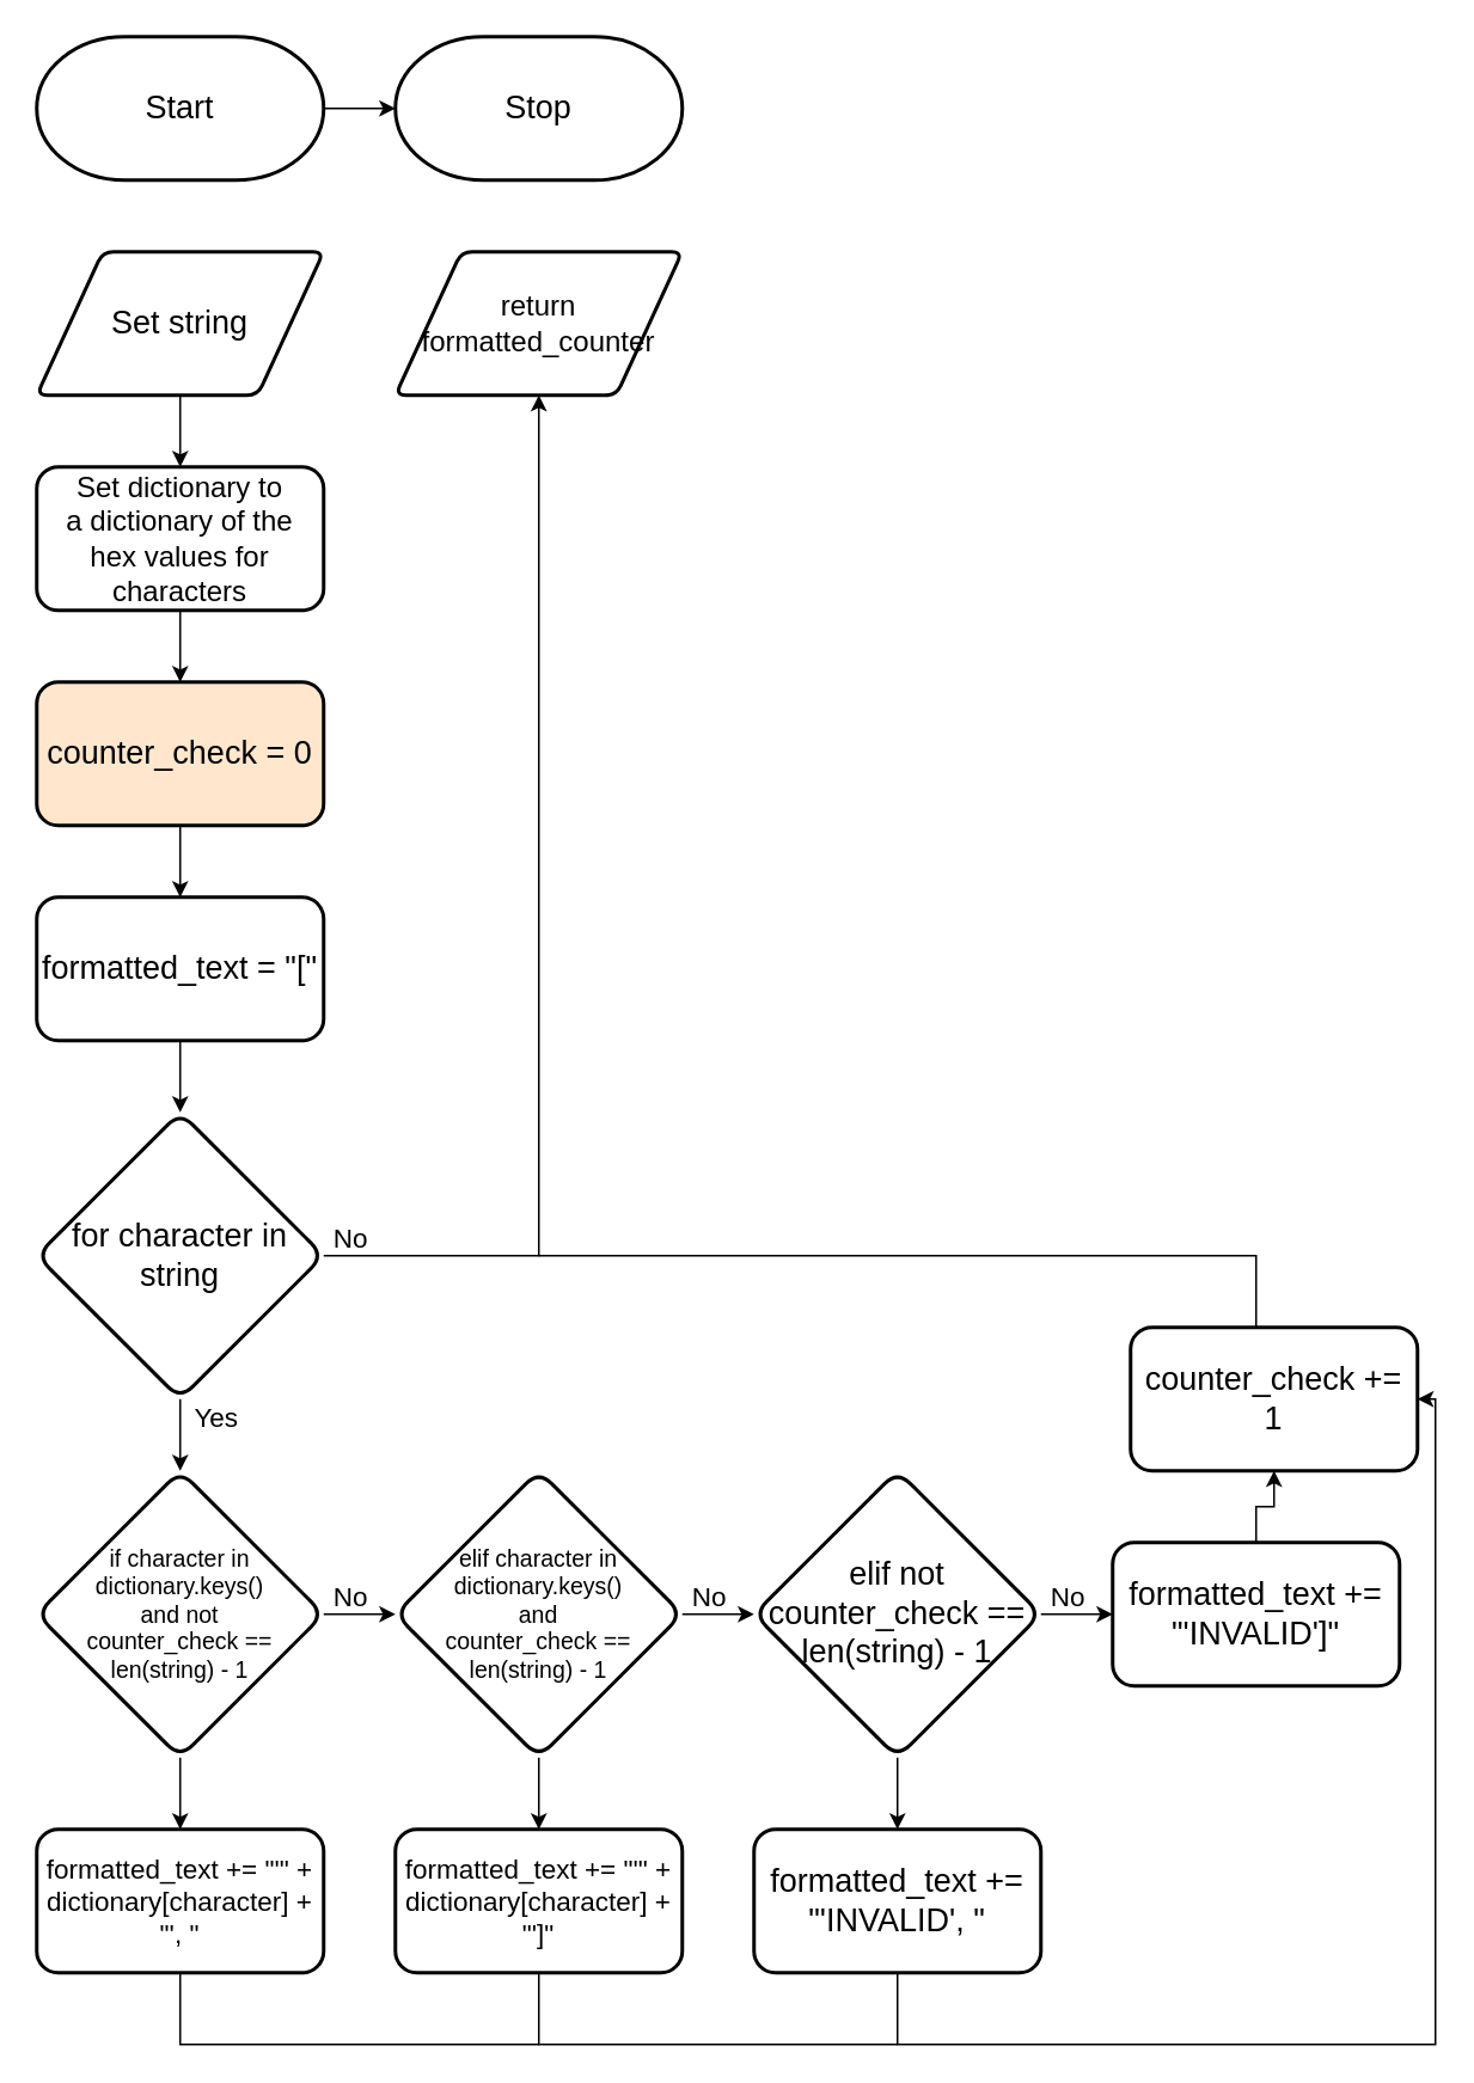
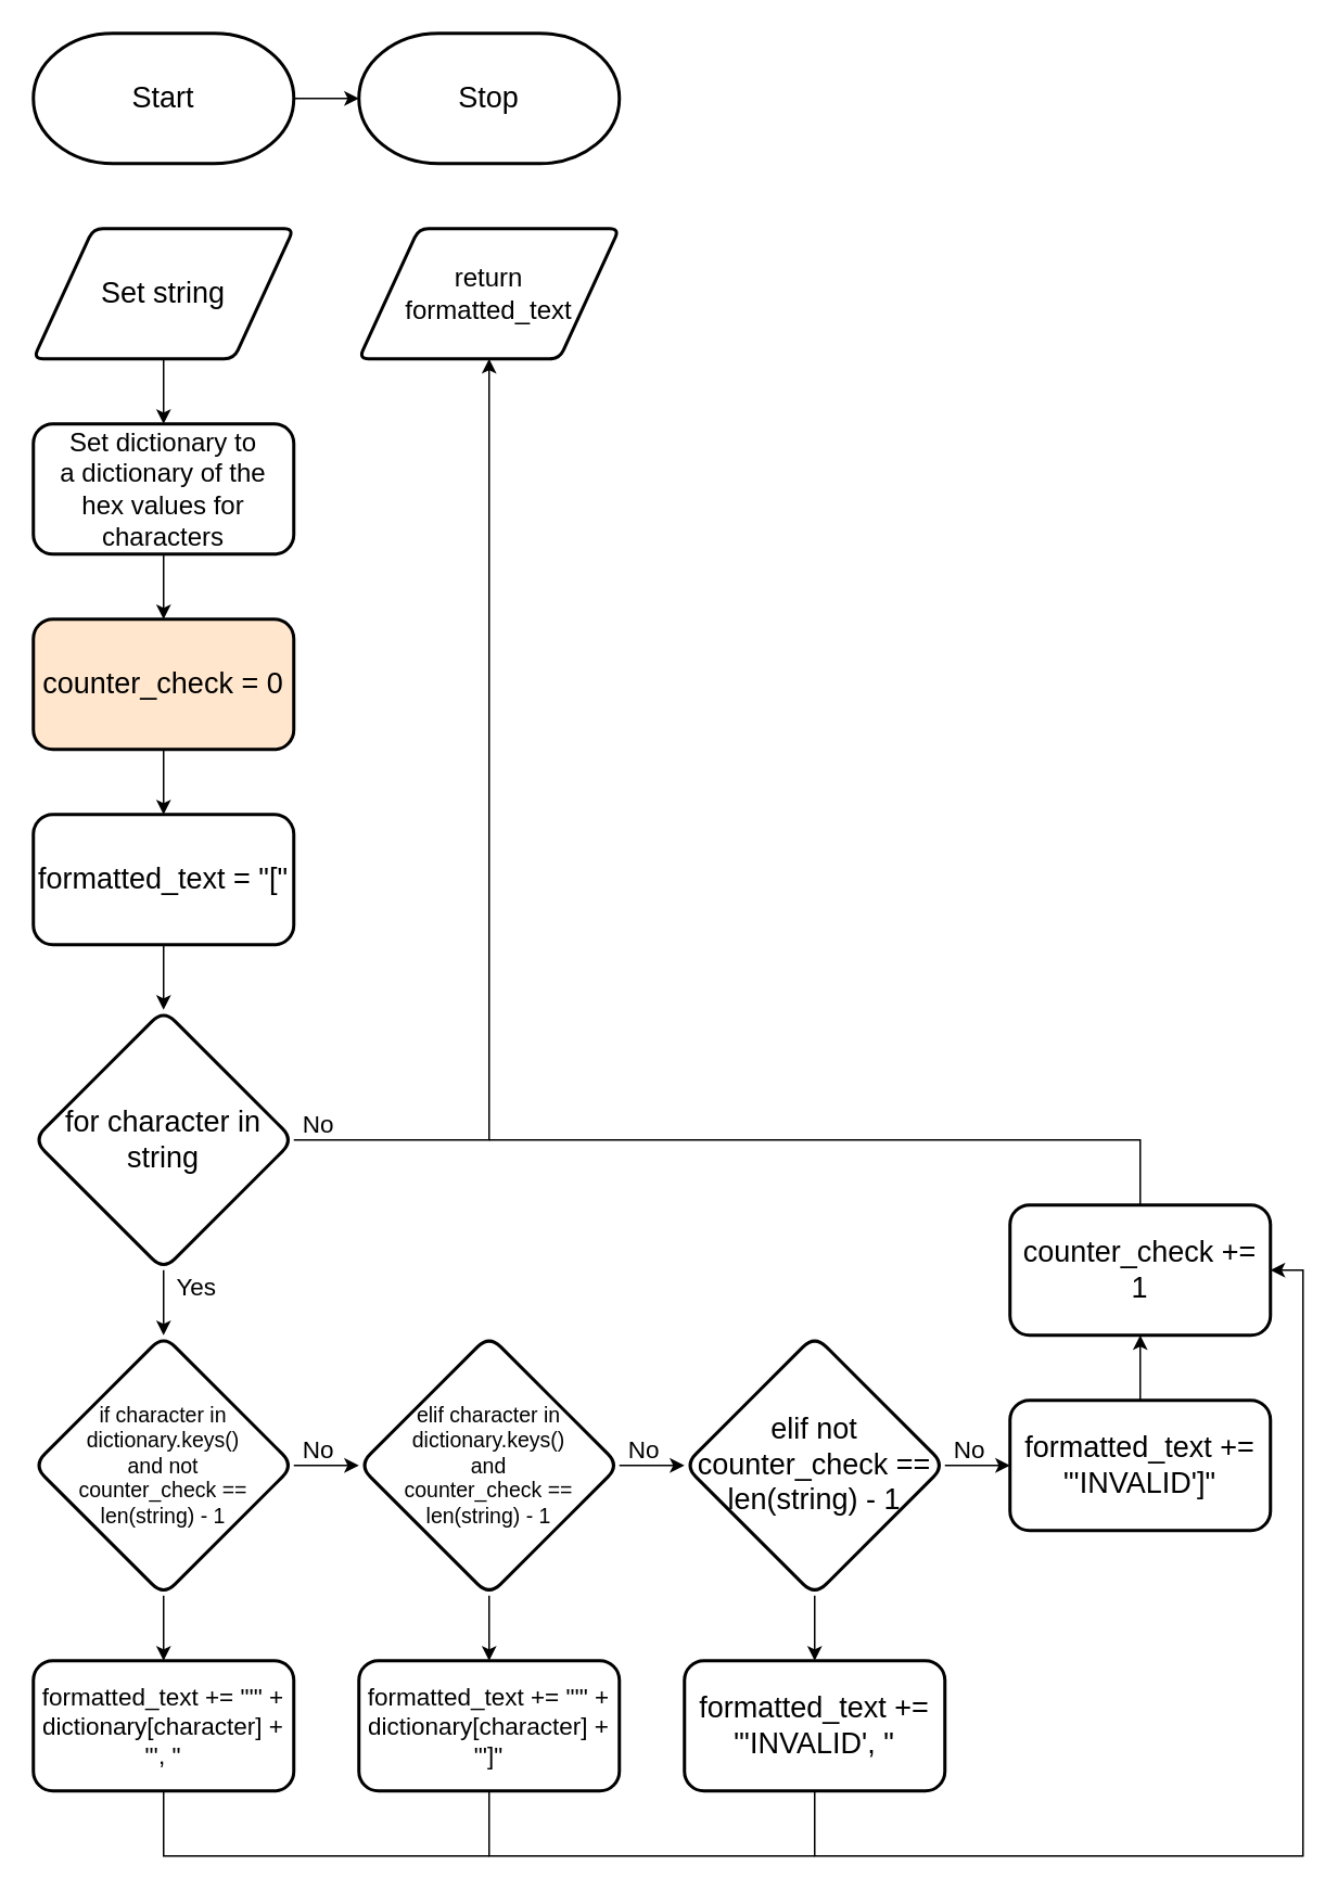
  <mxCell id="0" />
  <mxCell id="1" parent="0" />
  <mxCell id="2" style="edgeStyle=orthogonalEdgeStyle;rounded=0;html=1;fontSize=15;" parent="1" source="3" target="4" edge="1"><mxGeometry relative="1" as="geometry" /></mxCell>
  <mxCell id="3" value="&lt;font style=&quot;font-size: 18px&quot;&gt;Start&lt;/font&gt;" style="strokeWidth=2;html=1;shape=mxgraph.flowchart.terminator;whiteSpace=wrap;" parent="1" vertex="1"><mxGeometry x="20" width="160" height="80" as="geometry" y="20" /></mxCell>
  <mxCell id="4" value="&lt;font style=&quot;font-size: 18px&quot;&gt;Stop&lt;/font&gt;" style="strokeWidth=2;html=1;shape=mxgraph.flowchart.terminator;whiteSpace=wrap;" parent="1" vertex="1"><mxGeometry x="220" width="160" height="80" as="geometry" y="20" /></mxCell>
  <mxCell id="5" style="edgeStyle=none;html=1;entryX=0.5;entryY=0;entryDx=0;entryDy=0;fontSize=18;" parent="1" source="6" target="11" edge="1"><mxGeometry relative="1" as="geometry" /></mxCell>
  <mxCell id="6" value="Set string" style="shape=parallelogram;html=1;strokeWidth=2;perimeter=parallelogramPerimeter;whiteSpace=wrap;rounded=1;arcSize=12;size=0.23;fontSize=18;" parent="1" vertex="1"><mxGeometry x="20" y="140" width="160" height="80" as="geometry" /></mxCell>
  <mxCell id="7" style="edgeStyle=none;html=1;entryX=0.5;entryY=0;entryDx=0;entryDy=0;fontSize=15;" parent="1" edge="1"><mxGeometry relative="1" as="geometry"><mxPoint x="100" y="820" as="targetPoint" /><mxPoint x="100" y="780" as="sourcePoint" /></mxGeometry></mxCell>
  <mxCell id="8" value="&lt;font style=&quot;font-size: 15px&quot;&gt;Yes&lt;/font&gt;" style="text;html=1;align=center;verticalAlign=middle;resizable=0;points=[];autosize=1;strokeColor=none;fillColor=none;fontSize=8;fontFamily=Helvetica;fontColor=default;" parent="1" vertex="1"><mxGeometry x="100" y="780" width="40" height="20" as="geometry" /></mxCell>
  <mxCell id="9" value="&lt;font style=&quot;font-size: 15px&quot;&gt;No&lt;br&gt;&lt;/font&gt;" style="text;html=1;align=center;verticalAlign=middle;resizable=0;points=[];autosize=1;strokeColor=none;fillColor=none;fontSize=8;fontFamily=Helvetica;fontColor=default;" parent="1" vertex="1"><mxGeometry x="180" y="680" width="30" height="20" as="geometry" /></mxCell>
  <mxCell id="10" style="edgeStyle=none;html=1;entryX=0.5;entryY=0;entryDx=0;entryDy=0;fontSize=15;" parent="1" source="11" edge="1"><mxGeometry relative="1" as="geometry"><mxPoint x="100" y="380" as="targetPoint" /></mxGeometry></mxCell>
  <mxCell id="11" value="Set dictionary to&lt;br style=&quot;font-size: 13px;&quot;&gt;a dictionary of the&lt;br style=&quot;font-size: 13px;&quot;&gt;hex values for&lt;br style=&quot;font-size: 13px;&quot;&gt;characters" style="rounded=1;whiteSpace=wrap;html=1;fontSize=16;strokeWidth=2;" parent="1" vertex="1"><mxGeometry x="20" y="260" width="160" height="80" as="geometry" /></mxCell>
- <mxCell id="12" value="return&lt;br style=&quot;font-size: 16px;&quot;&gt;formatted_counter" style="shape=parallelogram;html=1;strokeWidth=2;perimeter=parallelogramPerimeter;whiteSpace=wrap;rounded=1;arcSize=12;size=0.23;fontSize=16;" parent="1" vertex="1"><mxGeometry x="220" y="140" width="160" height="80" as="geometry" /></mxCell>
+ <mxCell id="12" value="return&lt;br style=&quot;font-size: 16px;&quot;&gt;formatted_text" style="shape=parallelogram;html=1;strokeWidth=2;perimeter=parallelogramPerimeter;whiteSpace=wrap;rounded=1;arcSize=12;size=0.23;fontSize=16;" parent="1" vertex="1"><mxGeometry x="220" y="140" width="160" height="80" as="geometry" /></mxCell>
  <mxCell id="13" value="&lt;font style=&quot;font-size: 18px;&quot;&gt;for character in string&lt;br style=&quot;font-size: 18px;&quot;&gt;&lt;/font&gt;" style="rhombus;whiteSpace=wrap;html=1;rounded=1;fontFamily=Helvetica;fontSize=18;fontColor=default;strokeColor=default;strokeWidth=2;fillColor=default;" parent="1" vertex="1"><mxGeometry x="20" y="620" width="160" height="160" as="geometry" /></mxCell>
  <mxCell id="14" style="edgeStyle=none;html=1;entryX=0.5;entryY=0;entryDx=0;entryDy=0;fontSize=18;" edge="1" parent="1" source="15" target="18"><mxGeometry relative="1" as="geometry" /></mxCell>
  <mxCell id="15" value="counter_check = 0" style="rounded=1;whiteSpace=wrap;html=1;fontSize=18;strokeWidth=2;fillColor=#ffe6cc;" parent="1" vertex="1"><mxGeometry x="20" y="380" width="160" height="80" as="geometry" /></mxCell>
  <mxCell id="16" style="edgeStyle=orthogonalEdgeStyle;html=1;exitX=1;exitY=0.5;exitDx=0;exitDy=0;rounded=0;" parent="1" source="13" target="12" edge="1"><mxGeometry relative="1" as="geometry"><mxPoint x="300" y="340" as="sourcePoint" /></mxGeometry></mxCell>
  <mxCell id="17" style="edgeStyle=none;html=1;entryX=0.5;entryY=0;entryDx=0;entryDy=0;fontSize=16;" edge="1" parent="1" source="18" target="13"><mxGeometry relative="1" as="geometry" /></mxCell>
  <mxCell id="18" value="formatted_text = &quot;[&quot;" style="rounded=1;whiteSpace=wrap;html=1;fontSize=18;strokeWidth=2;" vertex="1" parent="1"><mxGeometry x="20" y="500" width="160" height="80" as="geometry" /></mxCell>
  <mxCell id="19" style="edgeStyle=orthogonalEdgeStyle;rounded=0;html=1;entryX=0.5;entryY=1;entryDx=0;entryDy=0;fontSize=18;" edge="1" parent="1" source="20" target="40"><mxGeometry relative="1" as="geometry" /></mxCell>
  <mxCell id="20" value="formatted_text += &quot;'INVALID']&quot;" style="rounded=1;whiteSpace=wrap;html=1;strokeWidth=2;fontSize=18;" vertex="1" parent="1"><mxGeometry x="620" y="860" width="160" height="80" as="geometry" /></mxCell>
  <mxCell id="21" style="edgeStyle=none;html=1;entryX=0;entryY=0.5;entryDx=0;entryDy=0;fontSize=13;" edge="1" parent="1" source="23" target="26"><mxGeometry relative="1" as="geometry" /></mxCell>
  <mxCell id="22" style="edgeStyle=none;html=1;entryX=0.5;entryY=0;entryDx=0;entryDy=0;fontSize=18;" edge="1" parent="1" source="23" target="34"><mxGeometry relative="1" as="geometry" /></mxCell>
  <mxCell id="23" value="&lt;font style=&quot;font-size: 13px&quot;&gt;if character in dictionary.keys()&lt;br&gt;and not&lt;br&gt;counter_check == len(string) - 1&lt;br style=&quot;font-size: 13px&quot;&gt;&lt;/font&gt;" style="rhombus;whiteSpace=wrap;html=1;rounded=1;fontFamily=Helvetica;fontSize=13;fontColor=default;strokeColor=default;strokeWidth=2;fillColor=default;" vertex="1" parent="1"><mxGeometry x="20" y="820" width="160" height="160" as="geometry" /></mxCell>
  <mxCell id="24" style="edgeStyle=none;html=1;fontSize=13;" edge="1" parent="1" source="26" target="30"><mxGeometry relative="1" as="geometry" /></mxCell>
  <mxCell id="25" style="edgeStyle=none;html=1;entryX=0.5;entryY=0;entryDx=0;entryDy=0;fontSize=18;" edge="1" parent="1" source="26" target="36"><mxGeometry relative="1" as="geometry" /></mxCell>
  <mxCell id="26" value="&lt;font style=&quot;font-size: 13px&quot;&gt;elif character in dictionary.keys()&lt;br&gt;and&lt;br&gt;counter_check == len(string) - 1&lt;br style=&quot;font-size: 13px&quot;&gt;&lt;/font&gt;" style="rhombus;whiteSpace=wrap;html=1;rounded=1;fontFamily=Helvetica;fontSize=13;fontColor=default;strokeColor=default;strokeWidth=2;fillColor=default;" vertex="1" parent="1"><mxGeometry x="220" y="820" width="160" height="160" as="geometry" /></mxCell>
  <mxCell id="27" value="&lt;font style=&quot;font-size: 15px&quot;&gt;No&lt;br&gt;&lt;/font&gt;" style="text;html=1;align=center;verticalAlign=middle;resizable=0;points=[];autosize=1;strokeColor=none;fillColor=none;fontSize=8;fontFamily=Helvetica;fontColor=default;" vertex="1" parent="1"><mxGeometry x="180" y="880" width="30" height="20" as="geometry" /></mxCell>
  <mxCell id="28" style="edgeStyle=none;html=1;entryX=0;entryY=0.5;entryDx=0;entryDy=0;fontSize=18;" edge="1" parent="1" source="30" target="20"><mxGeometry relative="1" as="geometry" /></mxCell>
  <mxCell id="29" style="edgeStyle=none;html=1;entryX=0.5;entryY=0;entryDx=0;entryDy=0;fontSize=18;" edge="1" parent="1" source="30" target="38"><mxGeometry relative="1" as="geometry" /></mxCell>
  <mxCell id="30" value="&lt;font style=&quot;font-size: 18px;&quot;&gt;elif not counter_check == len(string) - 1&lt;br style=&quot;font-size: 18px;&quot;&gt;&lt;/font&gt;" style="rhombus;whiteSpace=wrap;html=1;rounded=1;fontFamily=Helvetica;fontSize=18;fontColor=default;strokeColor=default;strokeWidth=2;fillColor=default;" vertex="1" parent="1"><mxGeometry x="420" y="820" width="160" height="160" as="geometry" /></mxCell>
  <mxCell id="31" value="&lt;font style=&quot;font-size: 15px&quot;&gt;No&lt;br&gt;&lt;/font&gt;" style="text;html=1;align=center;verticalAlign=middle;resizable=0;points=[];autosize=1;strokeColor=none;fillColor=none;fontSize=8;fontFamily=Helvetica;fontColor=default;" vertex="1" parent="1"><mxGeometry x="380" y="880" width="30" height="20" as="geometry" /></mxCell>
  <mxCell id="32" value="&lt;font style=&quot;font-size: 15px&quot;&gt;No&lt;br&gt;&lt;/font&gt;" style="text;html=1;align=center;verticalAlign=middle;resizable=0;points=[];autosize=1;strokeColor=none;fillColor=none;fontSize=8;fontFamily=Helvetica;fontColor=default;" vertex="1" parent="1"><mxGeometry x="580" y="880" width="30" height="20" as="geometry" /></mxCell>
  <mxCell id="33" style="edgeStyle=orthogonalEdgeStyle;rounded=0;html=1;fontSize=18;endArrow=none;endFill=0;" edge="1" parent="1" source="34"><mxGeometry relative="1" as="geometry"><mxPoint x="300" y="1140" as="targetPoint" /><Array as="points"><mxPoint x="100" y="1140" /></Array></mxGeometry></mxCell>
  <mxCell id="34" value="formatted_text += &quot;'&quot; + dictionary[character] + &quot;', &quot;" style="rounded=1;whiteSpace=wrap;html=1;strokeWidth=2;fontSize=15;" vertex="1" parent="1"><mxGeometry x="20" y="1020" width="160" height="80" as="geometry" /></mxCell>
  <mxCell id="35" style="edgeStyle=orthogonalEdgeStyle;rounded=0;html=1;fontSize=18;endArrow=none;endFill=0;" edge="1" parent="1" source="36"><mxGeometry relative="1" as="geometry"><mxPoint x="500" y="1140" as="targetPoint" /><Array as="points"><mxPoint x="300" y="1140" /></Array></mxGeometry></mxCell>
  <mxCell id="36" value="formatted_text += &quot;'&quot; + dictionary[character] + &quot;']&quot;" style="rounded=1;whiteSpace=wrap;html=1;strokeWidth=2;fontSize=15;" vertex="1" parent="1"><mxGeometry x="220" y="1020" width="160" height="80" as="geometry" /></mxCell>
  <mxCell id="37" style="edgeStyle=orthogonalEdgeStyle;rounded=0;html=1;entryX=1;entryY=0.5;entryDx=0;entryDy=0;fontSize=18;" edge="1" parent="1" source="38" target="40"><mxGeometry relative="1" as="geometry"><Array as="points"><mxPoint x="500" y="1140" /><mxPoint x="800" y="1140" /><mxPoint x="800" y="780" /></Array></mxGeometry></mxCell>
  <mxCell id="38" value="formatted_text += &quot;'INVALID', &quot;" style="rounded=1;whiteSpace=wrap;html=1;strokeWidth=2;fontSize=18;" vertex="1" parent="1"><mxGeometry x="420" y="1020" width="160" height="80" as="geometry" /></mxCell>
  <mxCell id="39" style="edgeStyle=orthogonalEdgeStyle;rounded=0;html=1;fontSize=18;endArrow=none;endFill=0;" edge="1" parent="1" source="40"><mxGeometry relative="1" as="geometry"><mxPoint x="300" y="700" as="targetPoint" /><Array as="points"><mxPoint x="700" y="700" /></Array></mxGeometry></mxCell>
- <mxCell id="40" value="counter_check += 1" style="rounded=1;whiteSpace=wrap;html=1;strokeWidth=2;fontSize=18;" vertex="1" parent="1"><mxGeometry x="630" y="740" width="160" height="80" as="geometry" /></mxCell>
+ <mxCell id="40" value="counter_check += 1" style="rounded=1;whiteSpace=wrap;html=1;strokeWidth=2;fontSize=18;" vertex="1" parent="1"><mxGeometry x="620" y="740" width="160" height="80" as="geometry" /></mxCell>
